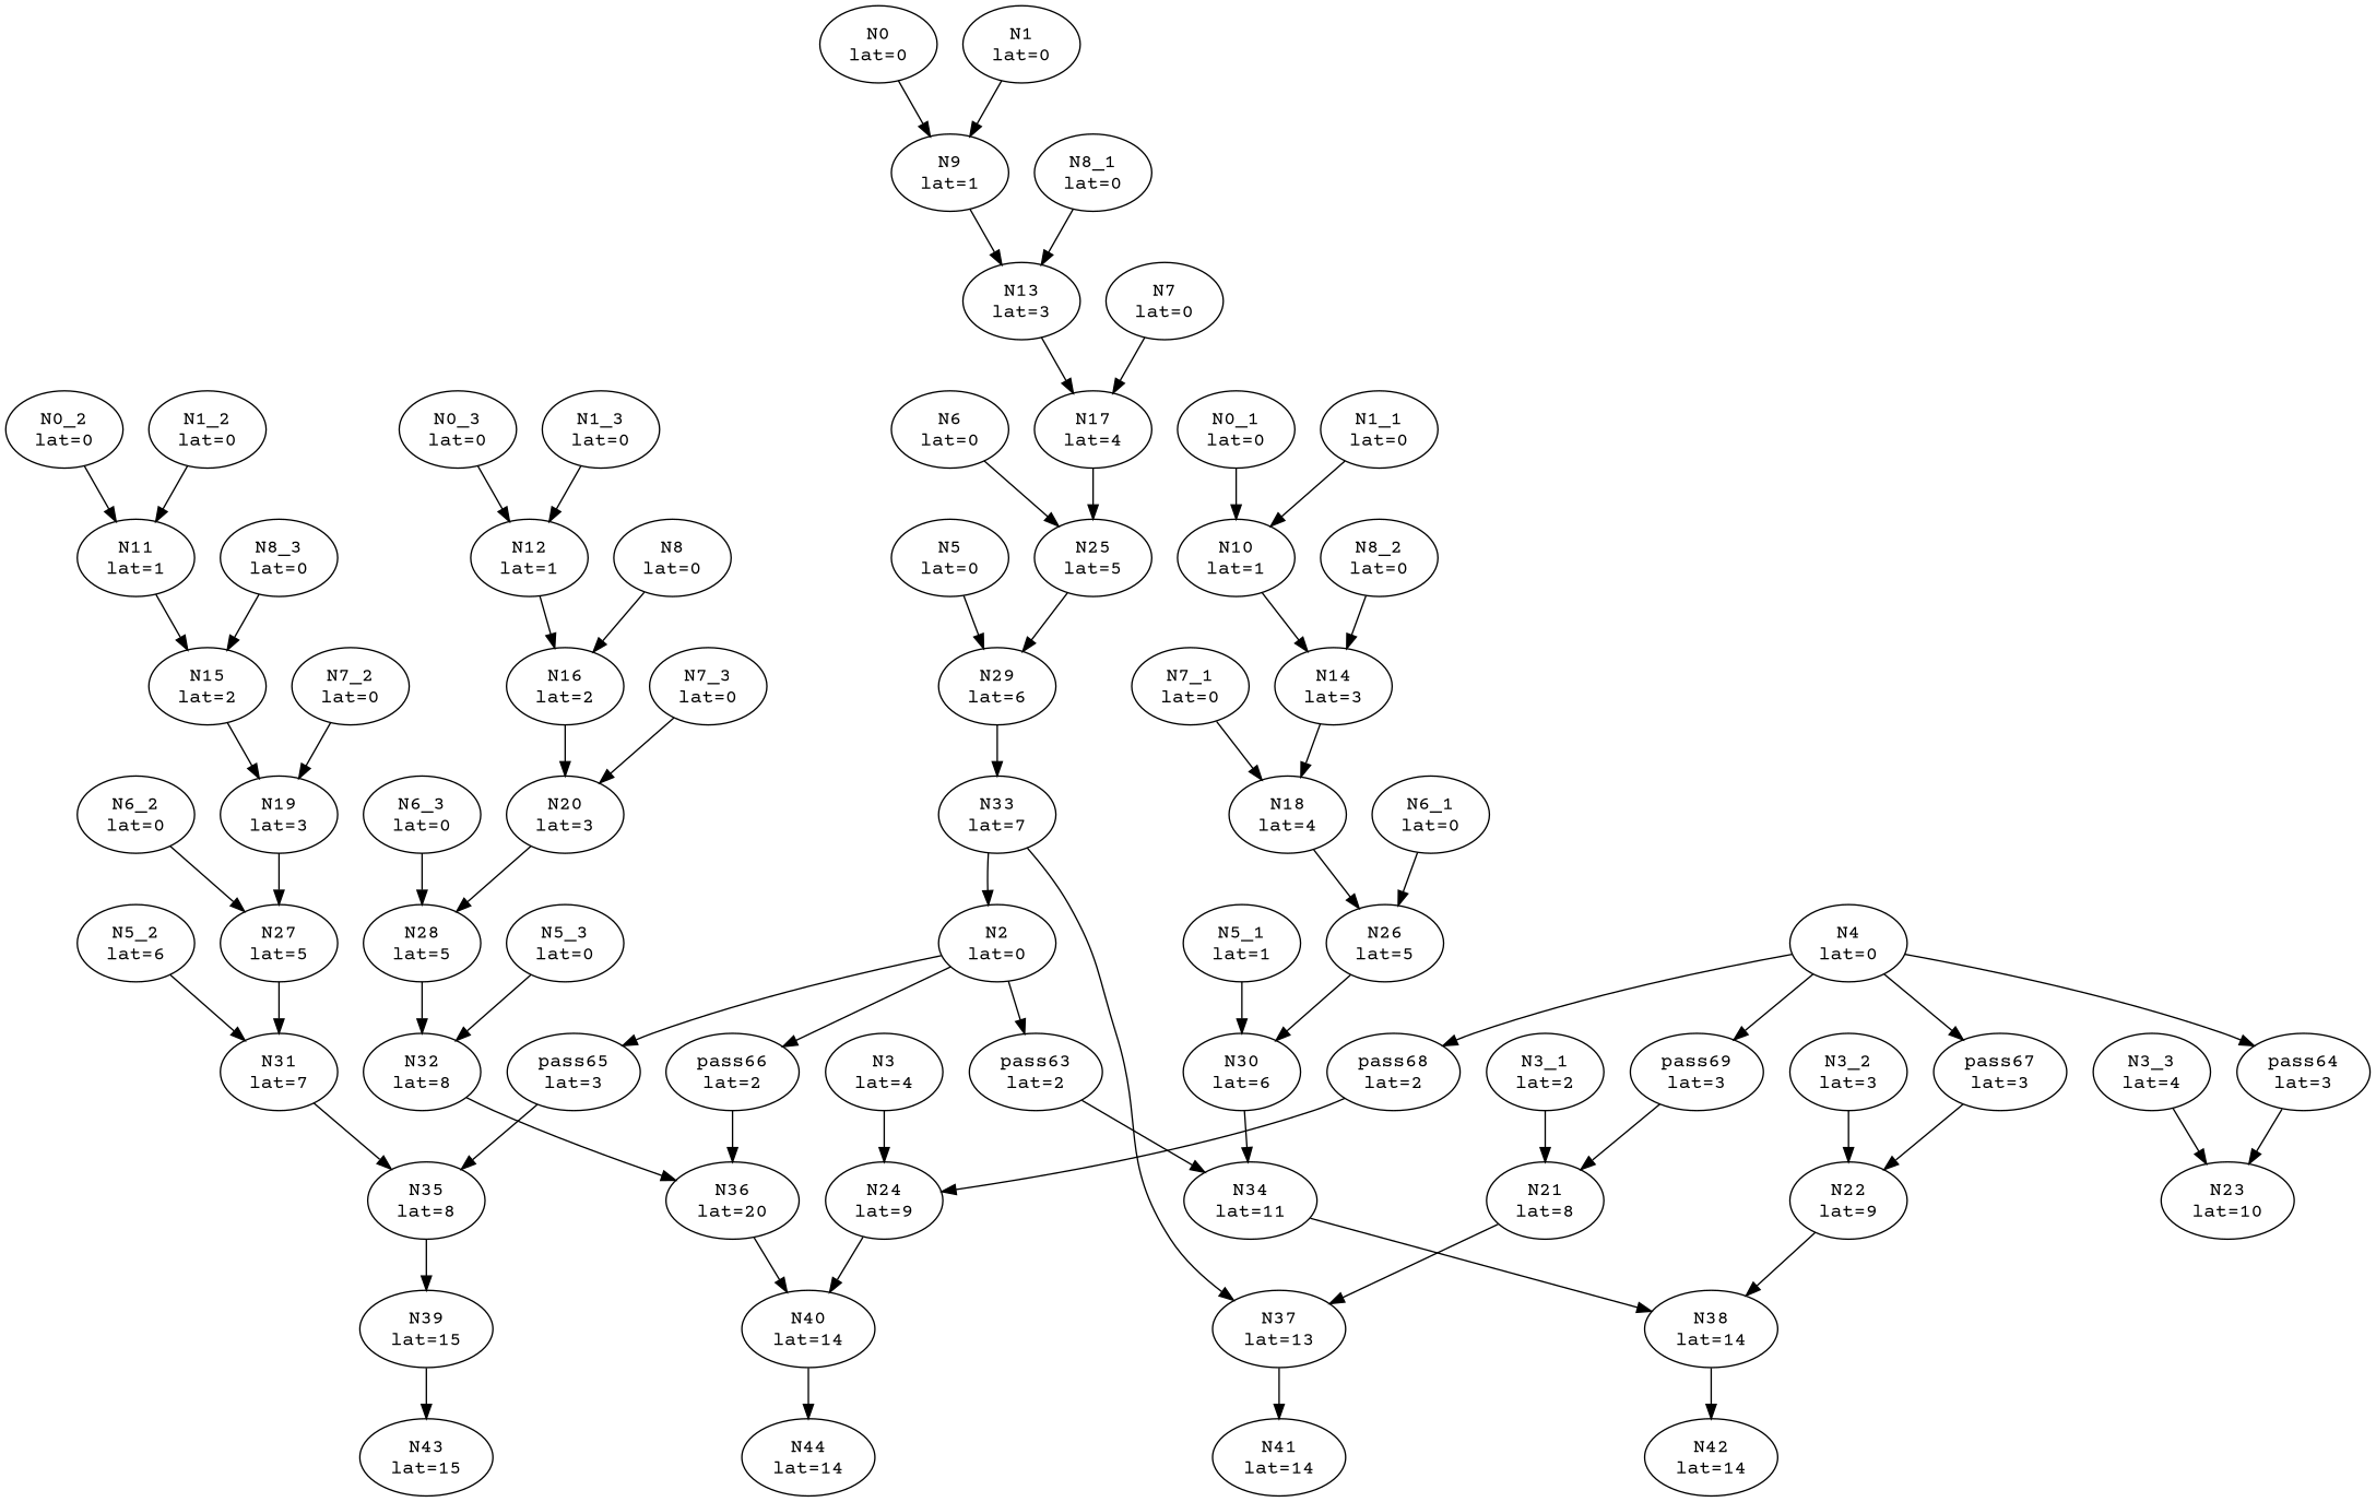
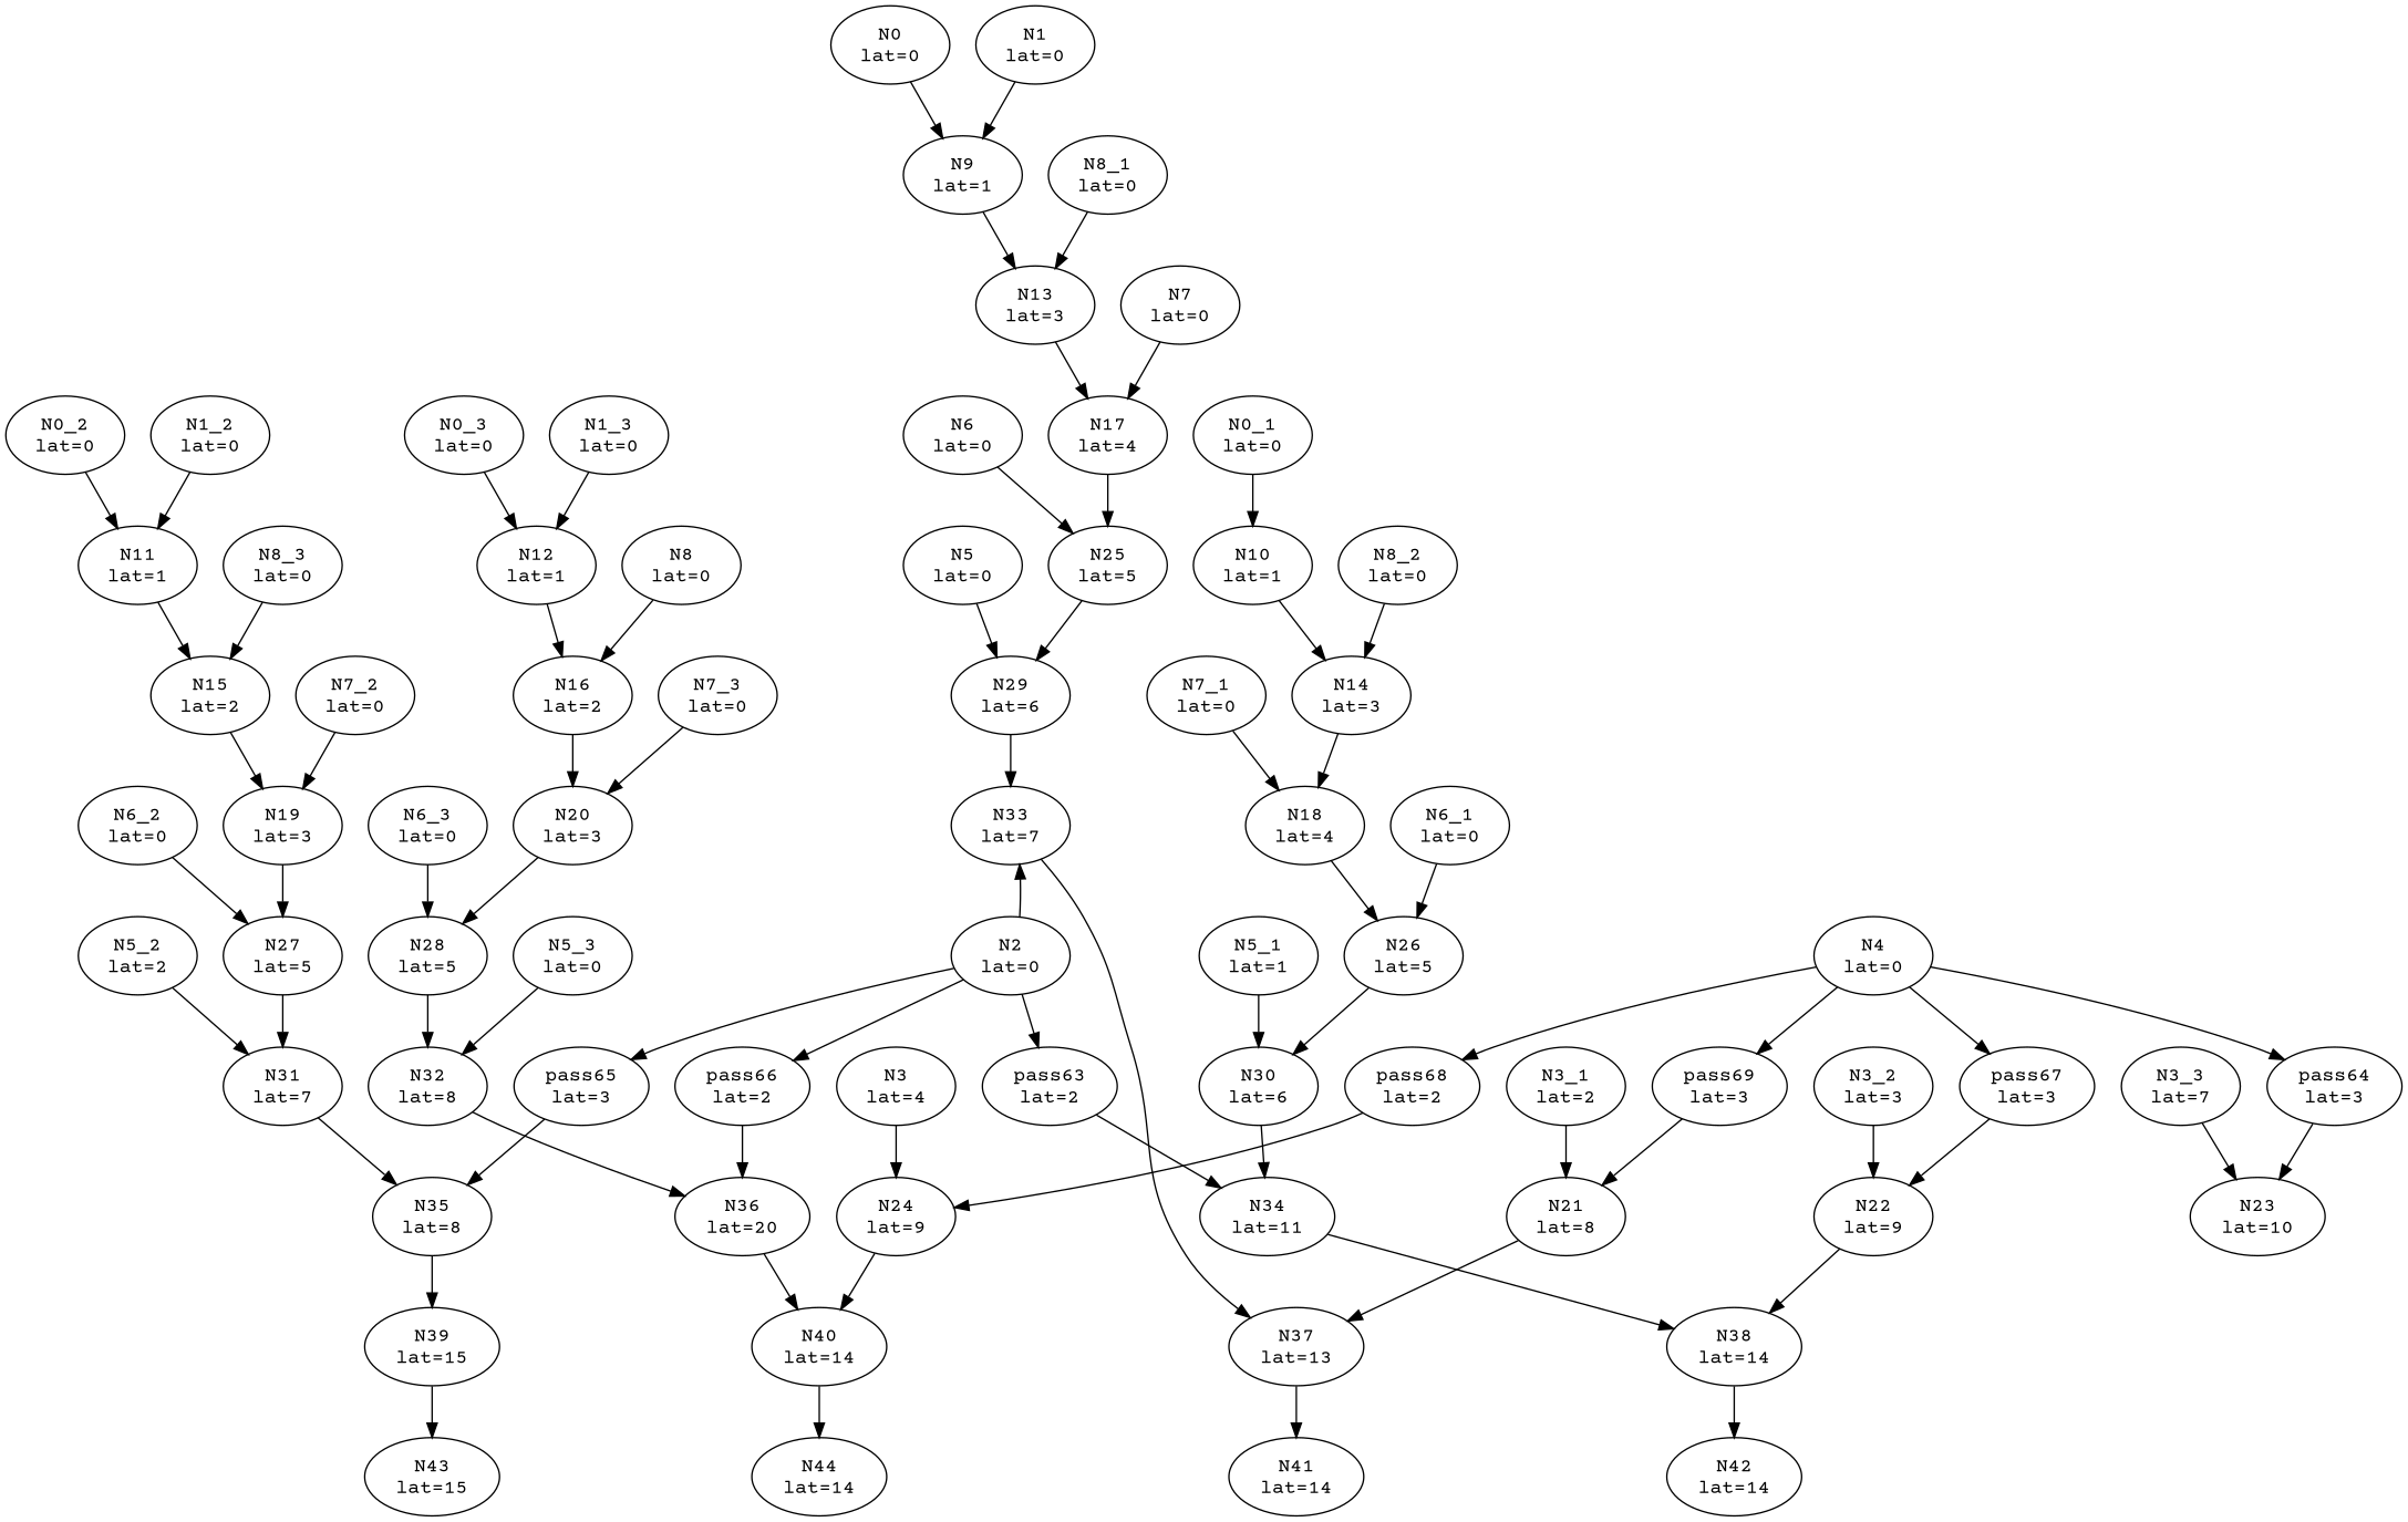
  digraph {
    fontname="Courier Prime"
    node [fontname="Courier Prime"]
    edge [fontname="Courier Prime"]
    N0 [label="\N\nlat=0"]
    N9 [label="\N\nlat=1"]
    N13 [label="\N\nlat=3"]
    N0_1 [label="\N\nlat=0"]
    N10 [label="\N\nlat=1"]
    N14 [label="\N\nlat=3"]
    N0_2 [label="\N\nlat=0"]
    N11 [label="\N\nlat=1"]
    N15 [label="\N\nlat=2"]
    N0_3 [label="\N\nlat=0"]
    N12 [label="\N\nlat=1"]
    N16 [label="\N\nlat=2"]
    N1 [label="\N\nlat=0"]
-   N1_1 [label="\N\nlat=0"]
    N1_2 [label="\N\nlat=0"]
    N1_3 [label="\N\nlat=0"]
    N2 [label="\N\nlat=0"]
    N33 [label="\N\nlat=7"]
    pass66 [label="\N\nlat=2"]
    pass65 [label="\N\nlat=3"]
    pass63 [label="\N\nlat=2"]
    N37 [label="\N\nlat=13"]
    N36 [label="\N\nlat=20"]
    N35 [label="\N\nlat=8"]
    N34 [label="\N\nlat=11"]
    N3 [label="\N\nlat=4"]
    N24 [label="\N\nlat=9"]
    N40 [label="\N\nlat=14"]
    N3_1 [label="\N\nlat=2"]
    N21 [label="\N\nlat=8"]
    N3_2 [label="\N\nlat=3"]
    N22 [label="\N\nlat=9"]
    N38 [label="\N\nlat=14"]
-   N3_3 [label="\N\nlat=4"]
+   N3_3 [label="\N\nlat=7"]
    N23 [label="\N\nlat=10"]
    N4 [label="\N\nlat=0"]
    pass69 [label="\N\nlat=3"]
    pass67 [label="\N\nlat=3"]
    pass64 [label="\N\nlat=3"]
    pass68 [label="\N\nlat=2"]
    N5 [label="\N\nlat=0"]
    N29 [label="\N\nlat=6"]
    N5_1 [label="\N\nlat=1"]
    N30 [label="\N\nlat=6"]
-   N5_2 [label="\N\nlat=6"]
+   N5_2 [label="\N\nlat=2"]
    N31 [label="\N\nlat=7"]
    N5_3 [label="\N\nlat=0"]
    N32 [label="\N\nlat=8"]
    N6 [label="\N\nlat=0"]
    N25 [label="\N\nlat=5"]
    N6_1 [label="\N\nlat=0"]
    N26 [label="\N\nlat=5"]
    N6_2 [label="\N\nlat=0"]
    N27 [label="\N\nlat=5"]
    N6_3 [label="\N\nlat=0"]
    N28 [label="\N\nlat=5"]
    N7 [label="\N\nlat=0"]
    N17 [label="\N\nlat=4"]
    N7_1 [label="\N\nlat=0"]
    N18 [label="\N\nlat=4"]
    N7_2 [label="\N\nlat=0"]
    N19 [label="\N\nlat=3"]
    N7_3 [label="\N\nlat=0"]
    N20 [label="\N\nlat=3"]
    N8 [label="\N\nlat=0"]
    N8_1 [label="\N\nlat=0"]
    N8_2 [label="\N\nlat=0"]
    N8_3 [label="\N\nlat=0"]
    N41 [label="\N\nlat=14"]
    N42 [label="\N\nlat=14"]
    N43 [label="\N\nlat=15"]
    N39 [label="\N\nlat=15"]
    N44 [label="\N\nlat=14"]
    N0 -> N9
    N9 -> N13
    N13 -> N17
    N0_1 -> N10
    N10 -> N14
    N14 -> N18
    N0_2 -> N11
    N11 -> N15
    N15 -> N19
    N0_3 -> N12
    N12 -> N16
    N16 -> N20
    N1 -> N9
-   N1_1 -> N10
    N1_2 -> N11
    N1_3 -> N12
-   N33 -> N2
+   N2 -> N33
    N2 -> pass66
    N2 -> pass65
    N2 -> pass63
    N33 -> N37
    pass66 -> N36
    pass65 -> N35
    pass63 -> N34
    N37 -> N41
    N36 -> N40
    N35 -> N39
    N34 -> N38
    N3 -> N24
    N24 -> N40
    N40 -> N44
    N3_1 -> N21
    N21 -> N37
    N3_2 -> N22
    N22 -> N38
    N38 -> N42
    N3_3 -> N23
    N4 -> pass69
    N4 -> pass67
    N4 -> pass64
    N4 -> pass68
    pass69 -> N21
    pass67 -> N22
    pass64 -> N23
    pass68 -> N24
    N5 -> N29
    N29 -> N33
    N5_1 -> N30
    N30 -> N34
    N5_2 -> N31
    N31 -> N35
    N5_3 -> N32
    N32 -> N36
    N6 -> N25
    N25 -> N29
    N6_1 -> N26
    N26 -> N30
    N6_2 -> N27
    N27 -> N31
    N6_3 -> N28
    N28 -> N32
    N7 -> N17
    N17 -> N25
    N7_1 -> N18
    N18 -> N26
    N7_2 -> N19
    N19 -> N27
    N7_3 -> N20
    N20 -> N28
    N8 -> N16
    N8_1 -> N13
    N8_2 -> N14
    N8_3 -> N15
    N39 -> N43
  }
